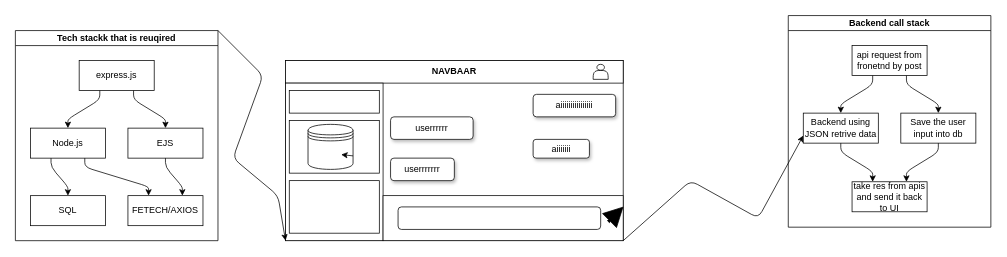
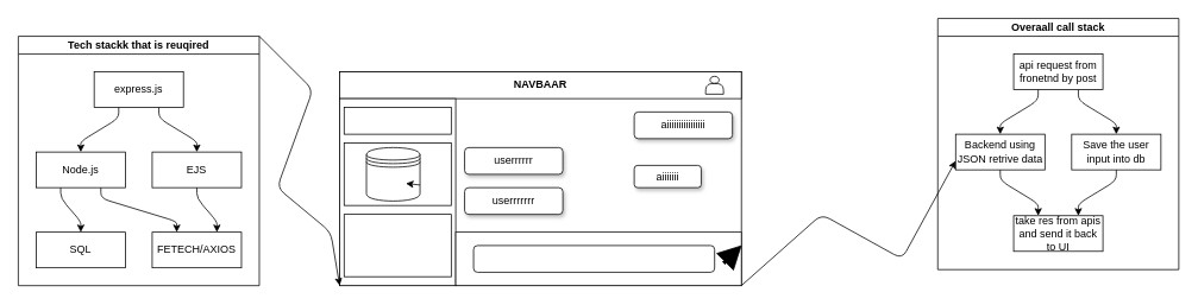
  <mxCell id="0" />
  <mxCell id="1" parent="0" />
  <mxCell id="2" value="" style="rounded=0;whiteSpace=wrap;html=1;" parent="1" vertex="1"><mxGeometry x="380" y="80" width="450" height="240" as="geometry" /></mxCell>
  <mxCell id="3" value="&lt;b&gt;NAVBAAR&lt;/b&gt;" style="rounded=0;whiteSpace=wrap;html=1;strokeColor=#000000;" parent="1" vertex="1"><mxGeometry x="380" y="80" width="450" height="30" as="geometry" /></mxCell>
  <mxCell id="4" value="" style="rounded=0;whiteSpace=wrap;html=1;" parent="1" vertex="1"><mxGeometry x="380" y="110" width="130" height="210" as="geometry" /></mxCell>
  <mxCell id="5" style="edgeStyle=none;html=1;exitX=1;exitY=0.5;exitDx=0;exitDy=0;" parent="1" source="7" edge="1"><mxGeometry relative="1" as="geometry"><mxPoint x="820" y="290.25" as="targetPoint" /></mxGeometry></mxCell>
  <mxCell id="6" style="edgeStyle=none;html=1;exitX=1;exitY=1;exitDx=0;exitDy=0;entryX=0;entryY=0.75;entryDx=0;entryDy=0;" parent="1" source="7" target="22" edge="1"><mxGeometry relative="1" as="geometry"><Array as="points"><mxPoint x="920" y="240" /><mxPoint x="1010" y="290" /></Array></mxGeometry></mxCell>
  <mxCell id="7" value="" style="rounded=0;whiteSpace=wrap;html=1;" parent="1" vertex="1"><mxGeometry x="510" y="260" width="320" height="60" as="geometry" /></mxCell>
- <mxCell id="8" value="userrrrrrr" style="rounded=1;whiteSpace=wrap;html=1;shadow=1;" parent="1" vertex="1"><mxGeometry x="520" y="210" width="85" height="30" as="geometry" /></mxCell>
+ <mxCell id="8" value="userrrrrrr" style="rounded=1;whiteSpace=wrap;html=1;shadow=1;" parent="1" vertex="1"><mxGeometry x="520" y="210" width="110" height="30" as="geometry" /></mxCell>
  <mxCell id="9" value="aiiiiiii" style="rounded=1;whiteSpace=wrap;html=1;shadow=1;" parent="1" vertex="1"><mxGeometry x="710" y="185" width="75" height="25" as="geometry" /></mxCell>
- <mxCell id="10" value="userrrrrr" style="rounded=1;whiteSpace=wrap;html=1;shadow=1;" parent="1" vertex="1"><mxGeometry x="520" y="155" width="110" height="30" as="geometry" /></mxCell>
+ <mxCell id="10" value="userrrrrr" style="rounded=1;whiteSpace=wrap;html=1;shadow=1;" parent="1" vertex="1"><mxGeometry x="520" y="165" width="110" height="30" as="geometry" /></mxCell>
  <mxCell id="11" value="aiiiiiiiiiiiiiiii" style="rounded=1;whiteSpace=wrap;html=1;shadow=1;" parent="1" vertex="1"><mxGeometry x="710" y="125" width="110" height="30" as="geometry" /></mxCell>
  <mxCell id="12" value="" style="rounded=0;whiteSpace=wrap;html=1;" parent="1" vertex="1"><mxGeometry x="385" y="120" width="120" height="30" as="geometry" /></mxCell>
  <mxCell id="13" value="" style="rounded=0;whiteSpace=wrap;html=1;" parent="1" vertex="1"><mxGeometry x="385" y="160" width="120" height="70" as="geometry" /></mxCell>
  <mxCell id="14" value="" style="rounded=0;whiteSpace=wrap;html=1;" parent="1" vertex="1"><mxGeometry x="385" y="240" width="120" height="70" as="geometry" /></mxCell>
  <mxCell id="15" value="" style="rounded=1;whiteSpace=wrap;html=1;" parent="1" vertex="1"><mxGeometry x="530" y="275" width="270" height="30" as="geometry" /></mxCell>
  <mxCell id="16" value="" style="shape=flexArrow;endArrow=classic;html=1;fillColor=#000000;endWidth=21.562;endSize=8.087;width=3.75;" parent="1" edge="1"><mxGeometry width="50" height="50" relative="1" as="geometry"><mxPoint x="810" y="295" as="sourcePoint" /><mxPoint x="830" y="275" as="targetPoint" /></mxGeometry></mxCell>
  <mxCell id="17" value="" style="shape=datastore;whiteSpace=wrap;html=1;" parent="1" vertex="1"><mxGeometry x="410" y="165" width="60" height="60" as="geometry" /></mxCell>
  <mxCell id="18" style="edgeStyle=none;html=1;exitX=1;exitY=0.7;exitDx=0;exitDy=0;entryX=0.736;entryY=0.671;entryDx=0;entryDy=0;entryPerimeter=0;" parent="1" source="17" target="17" edge="1"><mxGeometry relative="1" as="geometry" /></mxCell>
  <mxCell id="19" value="" style="shape=actor;whiteSpace=wrap;html=1;" parent="1" vertex="1"><mxGeometry x="790" y="85" width="20" height="20" as="geometry" /></mxCell>
- <mxCell id="20" value="Backend call stack" style="swimlane;startSize=20;horizontal=1;childLayout=flowLayout;flowOrientation=north;resizable=0;interRankCellSpacing=50;containerType=tree;fontSize=12;" parent="1" vertex="1"><mxGeometry x="1050" y="20" width="270" height="282" as="geometry" /></mxCell>
+ <mxCell id="20" value="Overaall call stack" style="swimlane;startSize=20;horizontal=1;childLayout=flowLayout;flowOrientation=north;resizable=0;interRankCellSpacing=50;containerType=tree;fontSize=12;" parent="1" vertex="1"><mxGeometry x="1050" y="20" width="270" height="282" as="geometry" /></mxCell>
  <mxCell id="21" value="api request from fronetnd by post" style="whiteSpace=wrap;html=1;" parent="20" vertex="1"><mxGeometry x="85" y="40" width="100" height="40" as="geometry" /></mxCell>
  <mxCell id="22" value="Backend using JSON retrive data" style="whiteSpace=wrap;html=1;" parent="20" vertex="1"><mxGeometry x="20" y="130" width="100" height="40" as="geometry" /></mxCell>
  <mxCell id="23" value="" style="html=1;rounded=1;curved=0;sourcePerimeterSpacing=0;targetPerimeterSpacing=0;startSize=6;endSize=6;noEdgeStyle=1;orthogonal=1;" parent="20" source="21" target="22" edge="1"><mxGeometry relative="1" as="geometry"><Array as="points"><mxPoint x="112.5" y="92" /><mxPoint x="70" y="118" /></Array></mxGeometry></mxCell>
  <mxCell id="24" value="Save the user input into db" style="whiteSpace=wrap;html=1;" parent="20" vertex="1"><mxGeometry x="150" y="130" width="100" height="40" as="geometry" /></mxCell>
  <mxCell id="25" value="" style="html=1;rounded=1;curved=0;sourcePerimeterSpacing=0;targetPerimeterSpacing=0;startSize=6;endSize=6;noEdgeStyle=1;orthogonal=1;" parent="20" source="21" target="24" edge="1"><mxGeometry relative="1" as="geometry"><Array as="points"><mxPoint x="157.5" y="92" /><mxPoint x="200" y="118" /></Array></mxGeometry></mxCell>
  <mxCell id="26" value="take res from apis and send it back to UI" style="whiteSpace=wrap;html=1;" parent="20" vertex="1"><mxGeometry x="85" y="221.5" width="100" height="40" as="geometry" /></mxCell>
  <mxCell id="27" value="" style="html=1;rounded=1;curved=0;sourcePerimeterSpacing=0;targetPerimeterSpacing=0;startSize=6;endSize=6;noEdgeStyle=1;orthogonal=1;" parent="20" source="22" target="26" edge="1"><mxGeometry relative="1" as="geometry"><Array as="points"><mxPoint x="70" y="182" /><mxPoint x="112.5" y="208" /></Array></mxGeometry></mxCell>
  <mxCell id="28" value="" style="html=1;rounded=1;curved=0;sourcePerimeterSpacing=0;targetPerimeterSpacing=0;startSize=6;endSize=6;noEdgeStyle=1;orthogonal=1;" parent="20" source="24" target="26" edge="1"><mxGeometry relative="1" as="geometry"><Array as="points"><mxPoint x="200" y="182" /><mxPoint x="157.5" y="208" /></Array></mxGeometry></mxCell>
  <mxCell id="29" style="edgeStyle=none;html=1;exitX=1;exitY=0;exitDx=0;exitDy=0;entryX=0;entryY=1;entryDx=0;entryDy=0;" parent="1" source="30" target="4" edge="1"><mxGeometry relative="1" as="geometry"><Array as="points"><mxPoint x="350" y="100" /><mxPoint x="310" y="210" /><mxPoint x="370" y="260" /></Array></mxGeometry></mxCell>
  <mxCell id="30" value="Tech stackk that is reuqired" style="swimlane;startSize=20;horizontal=1;childLayout=flowLayout;flowOrientation=north;resizable=0;interRankCellSpacing=50;containerType=tree;fontSize=12;" parent="1" vertex="1"><mxGeometry x="20" y="40" width="270" height="280" as="geometry" /></mxCell>
  <mxCell id="31" value="express.js" style="whiteSpace=wrap;html=1;" parent="30" vertex="1"><mxGeometry x="85" y="40" width="100" height="40" as="geometry" /></mxCell>
  <mxCell id="32" value="Node.js" style="whiteSpace=wrap;html=1;" parent="30" vertex="1"><mxGeometry x="20" y="130" width="100" height="40" as="geometry" /></mxCell>
  <mxCell id="33" value="" style="html=1;rounded=1;curved=0;sourcePerimeterSpacing=0;targetPerimeterSpacing=0;startSize=6;endSize=6;noEdgeStyle=1;orthogonal=1;" parent="30" source="31" target="32" edge="1"><mxGeometry relative="1" as="geometry"><Array as="points"><mxPoint x="112.5" y="92" /><mxPoint x="70" y="118" /></Array></mxGeometry></mxCell>
  <mxCell id="34" value="EJS" style="whiteSpace=wrap;html=1;" parent="30" vertex="1"><mxGeometry x="150" y="130" width="100" height="40" as="geometry" /></mxCell>
  <mxCell id="35" value="" style="html=1;rounded=1;curved=0;sourcePerimeterSpacing=0;targetPerimeterSpacing=0;startSize=6;endSize=6;noEdgeStyle=1;orthogonal=1;" parent="30" source="31" target="34" edge="1"><mxGeometry relative="1" as="geometry"><Array as="points"><mxPoint x="157.5" y="92" /><mxPoint x="200" y="118" /></Array></mxGeometry></mxCell>
  <mxCell id="36" value="FETECH/AXIOS" style="whiteSpace=wrap;html=1;" parent="30" vertex="1"><mxGeometry x="150" y="220" width="100" height="40" as="geometry" /></mxCell>
  <mxCell id="37" value="" style="html=1;rounded=1;curved=0;sourcePerimeterSpacing=0;targetPerimeterSpacing=0;startSize=6;endSize=6;noEdgeStyle=1;orthogonal=1;" parent="30" source="32" target="36" edge="1"><mxGeometry relative="1" as="geometry"><Array as="points"><mxPoint x="92.5" y="182" /><mxPoint x="177.5" y="208" /></Array></mxGeometry></mxCell>
  <mxCell id="38" value="" style="html=1;rounded=1;curved=0;sourcePerimeterSpacing=0;targetPerimeterSpacing=0;startSize=6;endSize=6;noEdgeStyle=1;orthogonal=1;" parent="30" source="34" target="36" edge="1"><mxGeometry relative="1" as="geometry"><Array as="points"><mxPoint x="200" y="182" /><mxPoint x="222.5" y="208" /></Array></mxGeometry></mxCell>
  <mxCell id="39" value="" style="html=1;rounded=1;curved=0;sourcePerimeterSpacing=0;targetPerimeterSpacing=0;startSize=6;endSize=6;noEdgeStyle=1;orthogonal=1;" edge="1" target="40" source="32" parent="30"><mxGeometry relative="1" as="geometry"><Array as="points"><mxPoint x="47.5" y="182" /><mxPoint x="70" y="208" /></Array><mxPoint x="150" y="340" as="sourcePoint" /></mxGeometry></mxCell>
  <mxCell id="40" value="SQL" style="whiteSpace=wrap;html=1;" vertex="1" parent="30"><mxGeometry x="20" y="220" width="100" height="40" as="geometry" /></mxCell>
